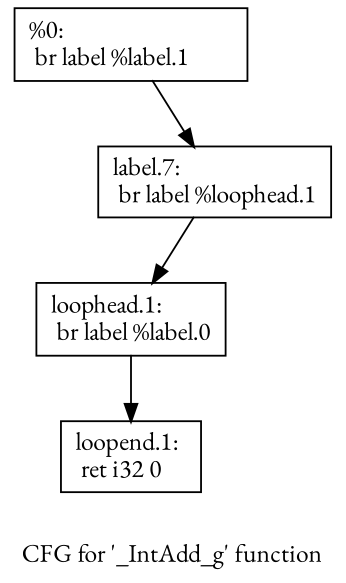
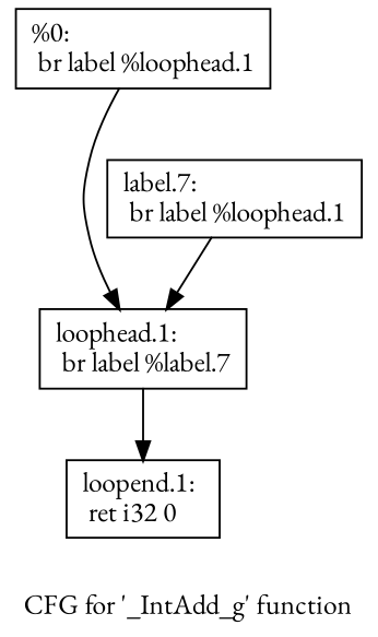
  digraph {
    fontname="EB Garamond"
    label="CFG for '_IntAdd_g' function"
    node [fontname="EB Garamond" shape=record]
    edge [fontname="EB Garamond"]
-   n1 [label="{%0:\l  br label %label.1\l}"]
-   n2 [label="{loophead.1:                                       \l  br label %label.0\l}"]
+   n1 [label="{%0:\l  br label %loophead.1\l}"]
+   n2 [label="{loophead.1:                                       \l  br label %label.7\l}"]
    n3 [label="{loopend.1:                                        \l  ret i32 0\l}"]
    n4 [label="{label.7:                                          \l  br label %loophead.1\l}"]
-   n1 -> n4
+   n1 -> n2
    n2 -> n3
    n4 -> n2
  }
